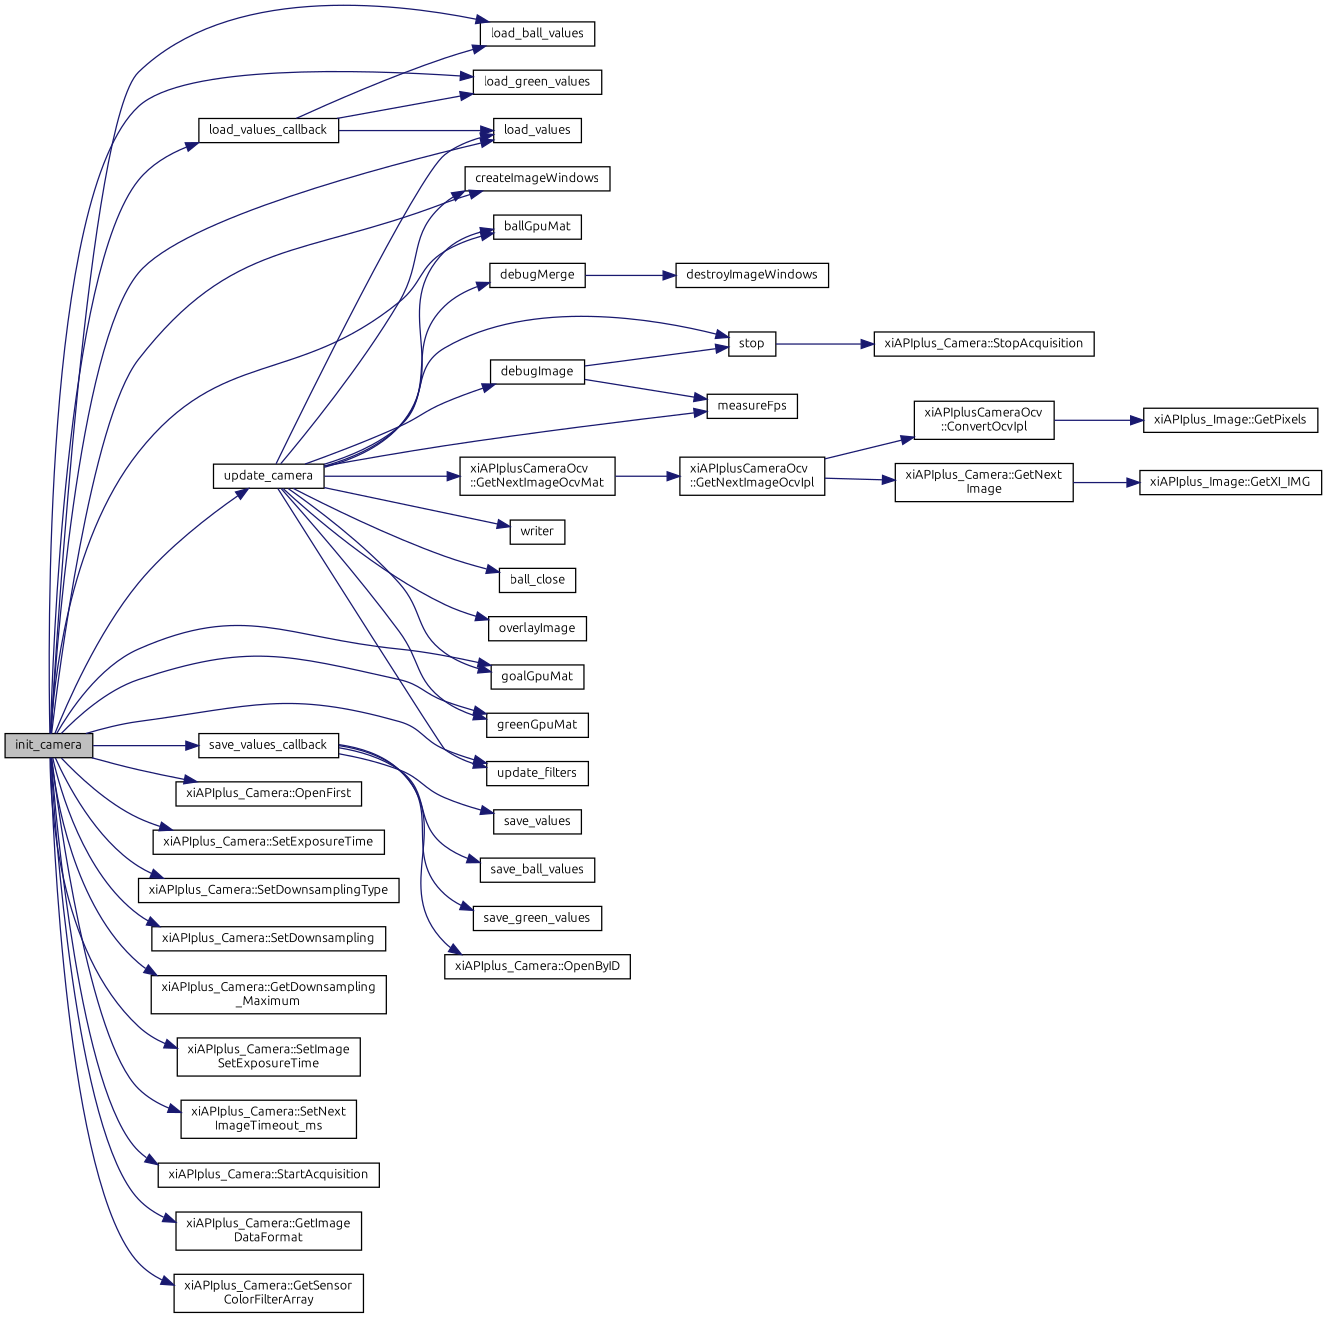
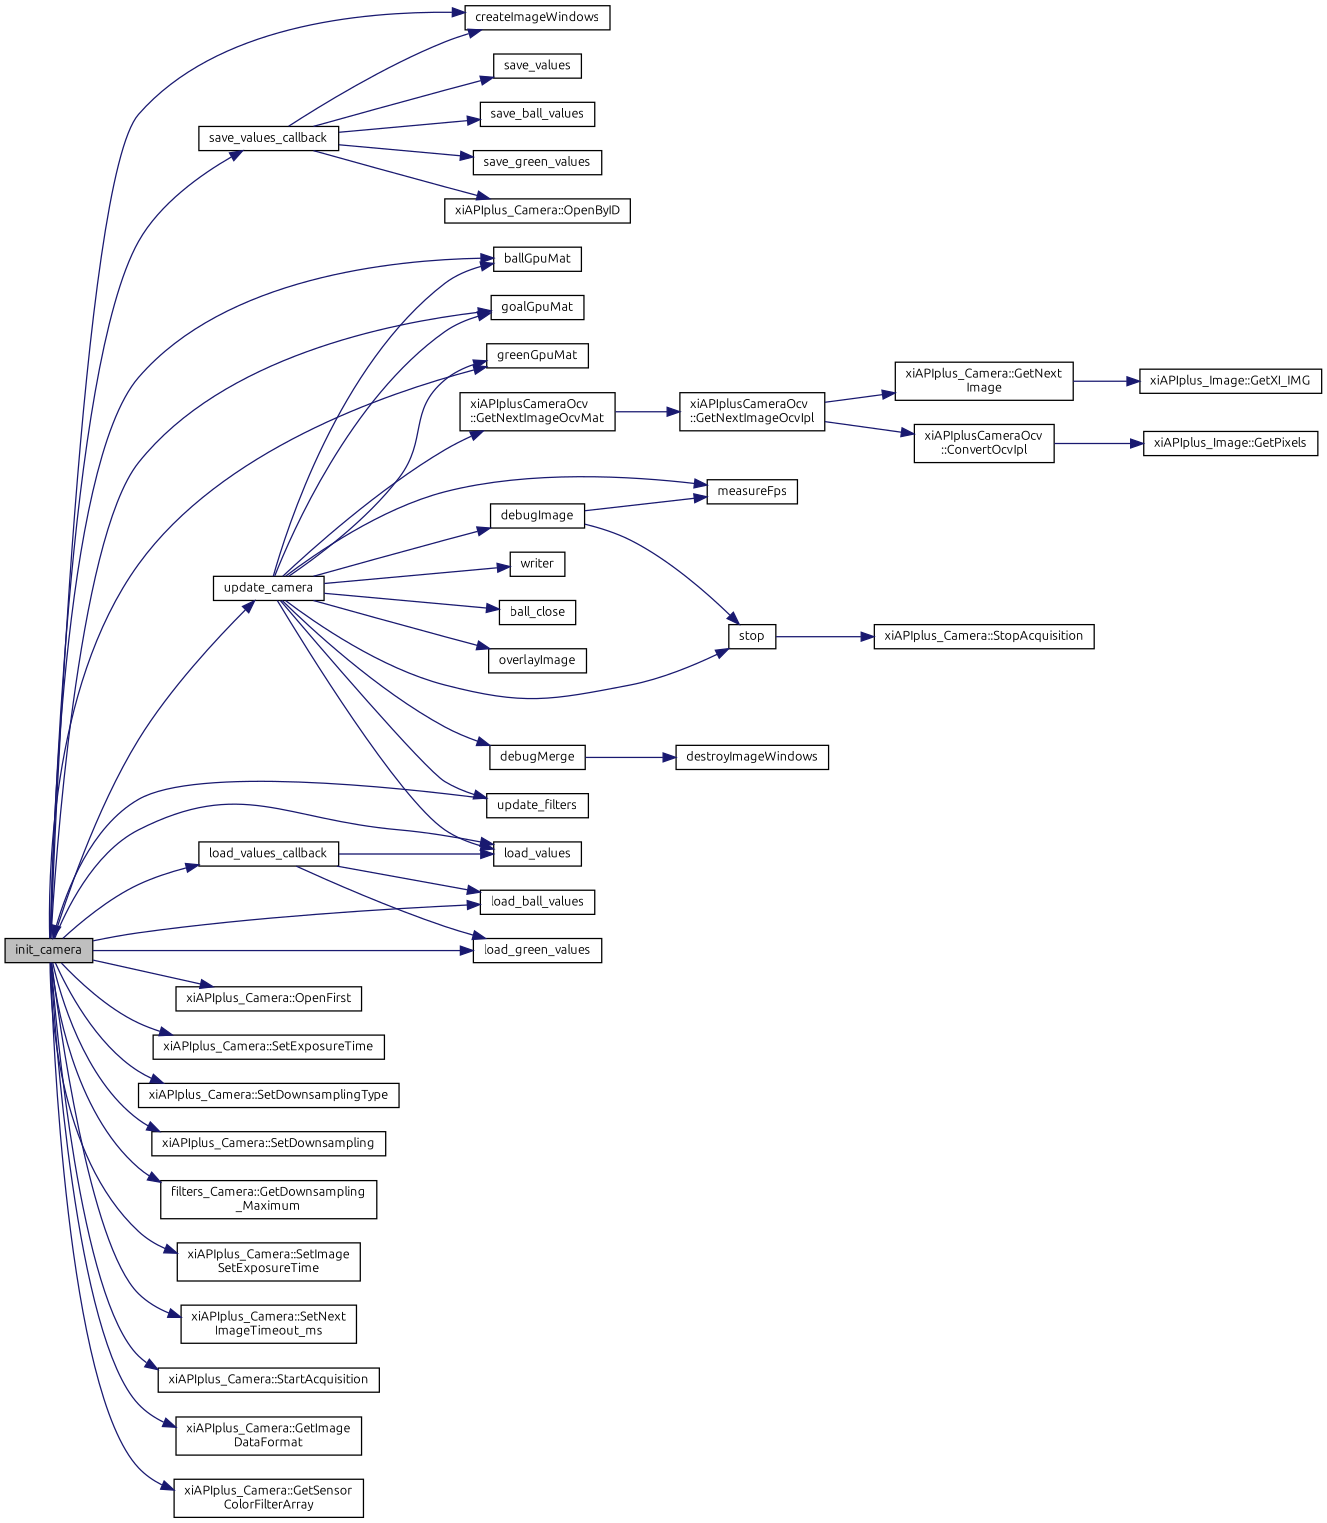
  digraph {
    fontname=Ubuntu
    rankdir=LR
    node [color=black fillcolor=white fontname=Ubuntu fontsize=10 shape=record style=filled]
    edge [color=midnightblue fontname=Ubuntu fontsize=10 labelfontname=Helvetica labelfontsize=10 style=solid]
    n1 [fillcolor=grey75 fontcolor=black height=0.2 label=init_camera width=0.4]
    n2 [height=0.2 label=createImageWindows width=0.4]
    n3 [height=0.2 label=save_values_callback width=0.4]
    n4 [height=0.2 label=load_values_callback width=0.4]
    n5 [height=0.2 label=load_values width=0.4]
    n6 [height=0.2 label=load_ball_values width=0.4]
    n7 [height=0.2 label=load_green_values width=0.4]
    n8 [height=0.2 label="xiAPIplus_Camera::OpenFirst" width=0.4]
    n9 [height=0.2 label="xiAPIplus_Camera::SetExposureTime" width=0.4]
    n10 [height=0.2 label="xiAPIplus_Camera::SetDownsamplingType" width=0.4]
    n11 [height=0.2 label="xiAPIplus_Camera::SetDownsampling" width=0.4]
-   n12 [height=0.2 label="xiAPIplus_Camera::GetDownsampling\l_Maximum" width=0.4]
+   n12 [height=0.2 label="filters_Camera::GetDownsampling\l_Maximum" width=0.4]
    n13 [height=0.2 label="xiAPIplus_Camera::SetImage\lSetExposureTime" width=0.4]
    n14 [height=0.2 label="xiAPIplus_Camera::SetNext\lImageTimeout_ms" width=0.4]
    n15 [height=0.2 label="xiAPIplus_Camera::StartAcquisition" width=0.4]
    n16 [height=0.2 label="xiAPIplus_Camera::GetImage\lDataFormat" width=0.4]
    n17 [height=0.2 label="xiAPIplus_Camera::GetSensor\lColorFilterArray" width=0.4]
    n18 [height=0.2 label=ballGpuMat width=0.4]
    n19 [height=0.2 label=goalGpuMat width=0.4]
    n20 [height=0.2 label=greenGpuMat width=0.4]
    n21 [height=0.2 label=update_filters width=0.4]
    n22 [height=0.2 label=update_camera width=0.4]
    n23 [height=0.2 label=save_values width=0.4]
    n24 [height=0.2 label=save_ball_values width=0.4]
    n25 [height=0.2 label=save_green_values width=0.4]
    n26 [height=0.2 label="xiAPIplus_Camera::OpenByID" width=0.4]
    n27 [height=0.2 label="xiAPIplusCameraOcv\l::GetNextImageOcvMat" width=0.4]
    n28 [height=0.2 label=writer width=0.4]
    n29 [height=0.2 label=ball_close width=0.4]
    n30 [height=0.2 label=overlayImage width=0.4]
    n31 [height=0.2 label=debugMerge width=0.4]
    n32 [height=0.2 label=debugImage width=0.4]
    n33 [height=0.2 label=stop width=0.4]
    n34 [height=0.2 label=measureFps width=0.4]
    n35 [height=0.2 label="xiAPIplusCameraOcv\l::GetNextImageOcvIpl" width=0.4]
    n36 [height=0.2 label=destroyImageWindows width=0.4]
    n37 [height=0.2 label="xiAPIplus_Camera::StopAcquisition" width=0.4]
    n38 [height=0.2 label="xiAPIplus_Camera::GetNext\lImage" width=0.4]
    n39 [height=0.2 label="xiAPIplusCameraOcv\l::ConvertOcvIpl" width=0.4]
    n40 [height=0.2 label="xiAPIplus_Image::GetXI_IMG" width=0.4]
    n41 [height=0.2 label="xiAPIplus_Image::GetPixels" width=0.4]
    n1 -> n2
    n1 -> n3
    n1 -> n4
    n1 -> n5
    n1 -> n6
    n1 -> n7
    n1 -> n8
    n1 -> n9
    n1 -> n10
    n1 -> n11
    n1 -> n12
    n1 -> n13
    n1 -> n14
    n1 -> n15
    n1 -> n16
    n1 -> n17
    n1 -> n18
    n1 -> n19
    n1 -> n20
-   n1 -> n21
+   n21 -> n1
    n1 -> n22
    n3 -> n23
    n3 -> n24
    n3 -> n25
    n3 -> n26
    n4 -> n5
    n4 -> n6
    n4 -> n7
-   n22 -> n2
+   n3 -> n2
    n22 -> n5
    n22 -> n18
    n22 -> n19
    n22 -> n20
    n22 -> n21
    n22 -> n27
    n22 -> n28
    n22 -> n29
    n22 -> n30
    n22 -> n31
    n22 -> n32
    n22 -> n33
    n22 -> n34
    n27 -> n35
    n31 -> n36
    n32 -> n33
    n32 -> n34
    n33 -> n37
    n35 -> n38
    n35 -> n39
    n38 -> n40
    n39 -> n41
  }
